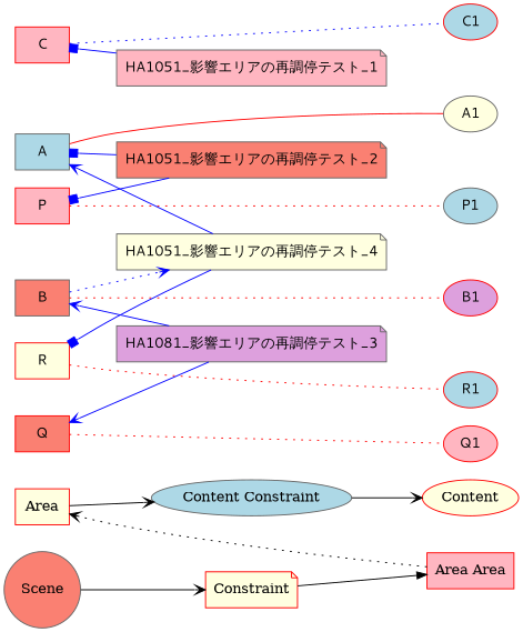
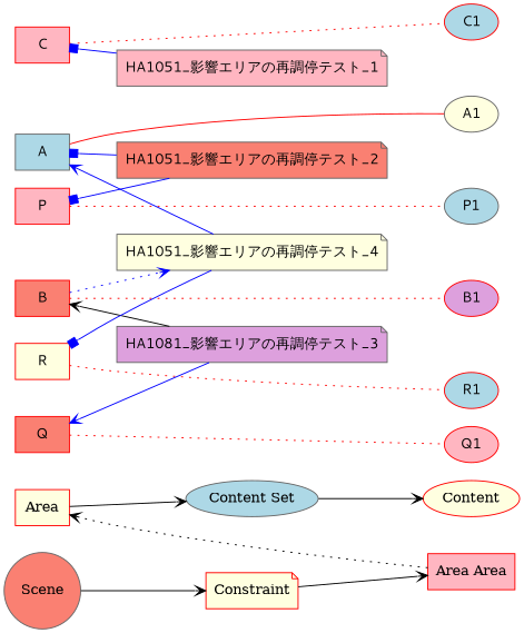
  digraph {
    clusterrank=global
    rankdir=LR
    node [color=red fillcolor=lightyellow shape=box style=filled fontname="Meiryo UI"]
    edge [arrowhead=vee style=solid color=blue]
    Area [fontname=""]
    n2 [color=gray40 fillcolor=lightblue label=A]
-   n3 [color=gray40 fillcolor=salmon label=B]
+   n3 [fillcolor=salmon label=B]
    n4 [fillcolor=lightpink label=C]
    n5 [fillcolor=lightpink label=P]
    n6 [fillcolor=salmon label=Q]
    n7 [label=R]
    Content [shape=ellipse fontname=""]
    n9 [color=gray40 label=A1 shape=ellipse]
    n10 [fillcolor=plum label=B1 shape=ellipse]
    n11 [fillcolor=lightblue label=C1 shape=ellipse]
    n12 [color=gray40 fillcolor=lightblue label=P1 shape=ellipse]
    n13 [fillcolor=lightpink label=Q1 shape=ellipse]
    n14 [fillcolor=lightblue label=R1 shape=ellipse]
    Constraint [shape=note fontname=""]
    n16 [color=gray40 fillcolor=lightpink label="HA1051_影響エリアの再調停テスト_1" shape=note]
    n17 [color=gray40 fillcolor=salmon label="HA1051_影響エリアの再調停テスト_2" shape=note]
    n18 [color=gray40 fillcolor=plum label="HA1081_影響エリアの再調停テスト_3" shape=note]
    n19 [color=gray40 label="HA1051_影響エリアの再調停テスト_4" shape=note]
    n20 [fillcolor=lightpink label="Area Area" fontname=""]
-   "Content Set" [color=gray40 fillcolor=lightblue shape=ellipse label="Content Constraint" fontname=""]
+   "Content Set" [color=gray40 fillcolor=lightblue shape=ellipse fontname=""]
    Scene [color=gray40 fillcolor=salmon shape=circle fontname=""]
    subgraph sub_1 {
      rank=same
      Area
      n2
      n3
      n4
      n5
      n6
      n7
    }
    subgraph sub_2 {
      rank=same
      Content
      n9
      n10
      n11
      n12
      n13
      n14
    }
    subgraph sub_3 {
      rank=same
      Constraint
      n16
      n17
      n18
      n19
    }
    subgraph sub_4 {
      rank=same
      Constraint
    }
    subgraph sub_5 {
      rank=same
      Constraint
    }
    subgraph sub_6 {
      n20
    }
    subgraph sub_7 {
      "Content Set"
    }
    subgraph sub_8 {
      rank=same
      Scene
    }
    Area -> "Content Set" [color=""]
    n2 -> n9 [color=red dir=none arrowhead=""]
    n3 -> n10 [color=red dir=none style=dotted arrowhead=""]
    n3 -> n19 [style=dotted]
-   n4 -> n11 [dir=none style=dotted arrowhead=""]
+   n4 -> n11 [color=red dir=none style=dotted arrowhead=""]
    n5 -> n12 [color=red dir=none style=dotted arrowhead=""]
    n6 -> n13 [color=red dir=none style=dotted arrowhead=""]
    n7 -> n14 [color=red dir=none style=dotted arrowhead=""]
-   Constraint -> n20 [arrowhead=normal color=""]
+   Constraint -> n20 [color=""]
    n16 -> n4 [arrowhead=box]
    n17 -> n2 [arrowhead=box]
    n17 -> n5 [arrowhead=box]
-   n18 -> n3
+   n18 -> n3 [color=black]
    n18 -> n6
    n19 -> n2
    n19 -> n7 [arrowhead=box]
    n20 -> Area [style=dotted color=""]
    "Content Set" -> Content [color=""]
    Scene -> Constraint [color=""]
  }
